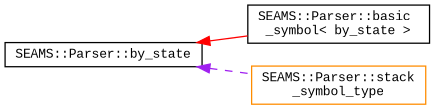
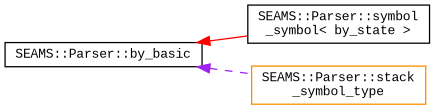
  digraph {
    fontname="Liberation Mono"
    rankdir=LR
    node [color=black fillcolor=white fontname="Liberation Mono" fontsize=10 shape=box style=filled]
    edge [dir=back fontname="Liberation Mono" fontsize=10 labelfontname=Helvetica labelfontsize=10]
-   n1 [height=0.2 label="SEAMS::Parser::by_state" width=0.4]
-   n2 [height=0.2 label="SEAMS::Parser::basic\l_symbol\< by_state \>" width=0.4]
+   n1 [height=0.2 label="SEAMS::Parser::by_basic" width=0.4]
+   n2 [height=0.2 label="SEAMS::Parser::symbol\l_symbol\< by_state \>" width=0.4]
    n3 [color=darkorange height=0.2 label="SEAMS::Parser::stack\l_symbol_type" width=0.4]
    n1 -> n2 [color=red style=solid]
    n1 -> n3 [color=purple style=dashed]
  }
